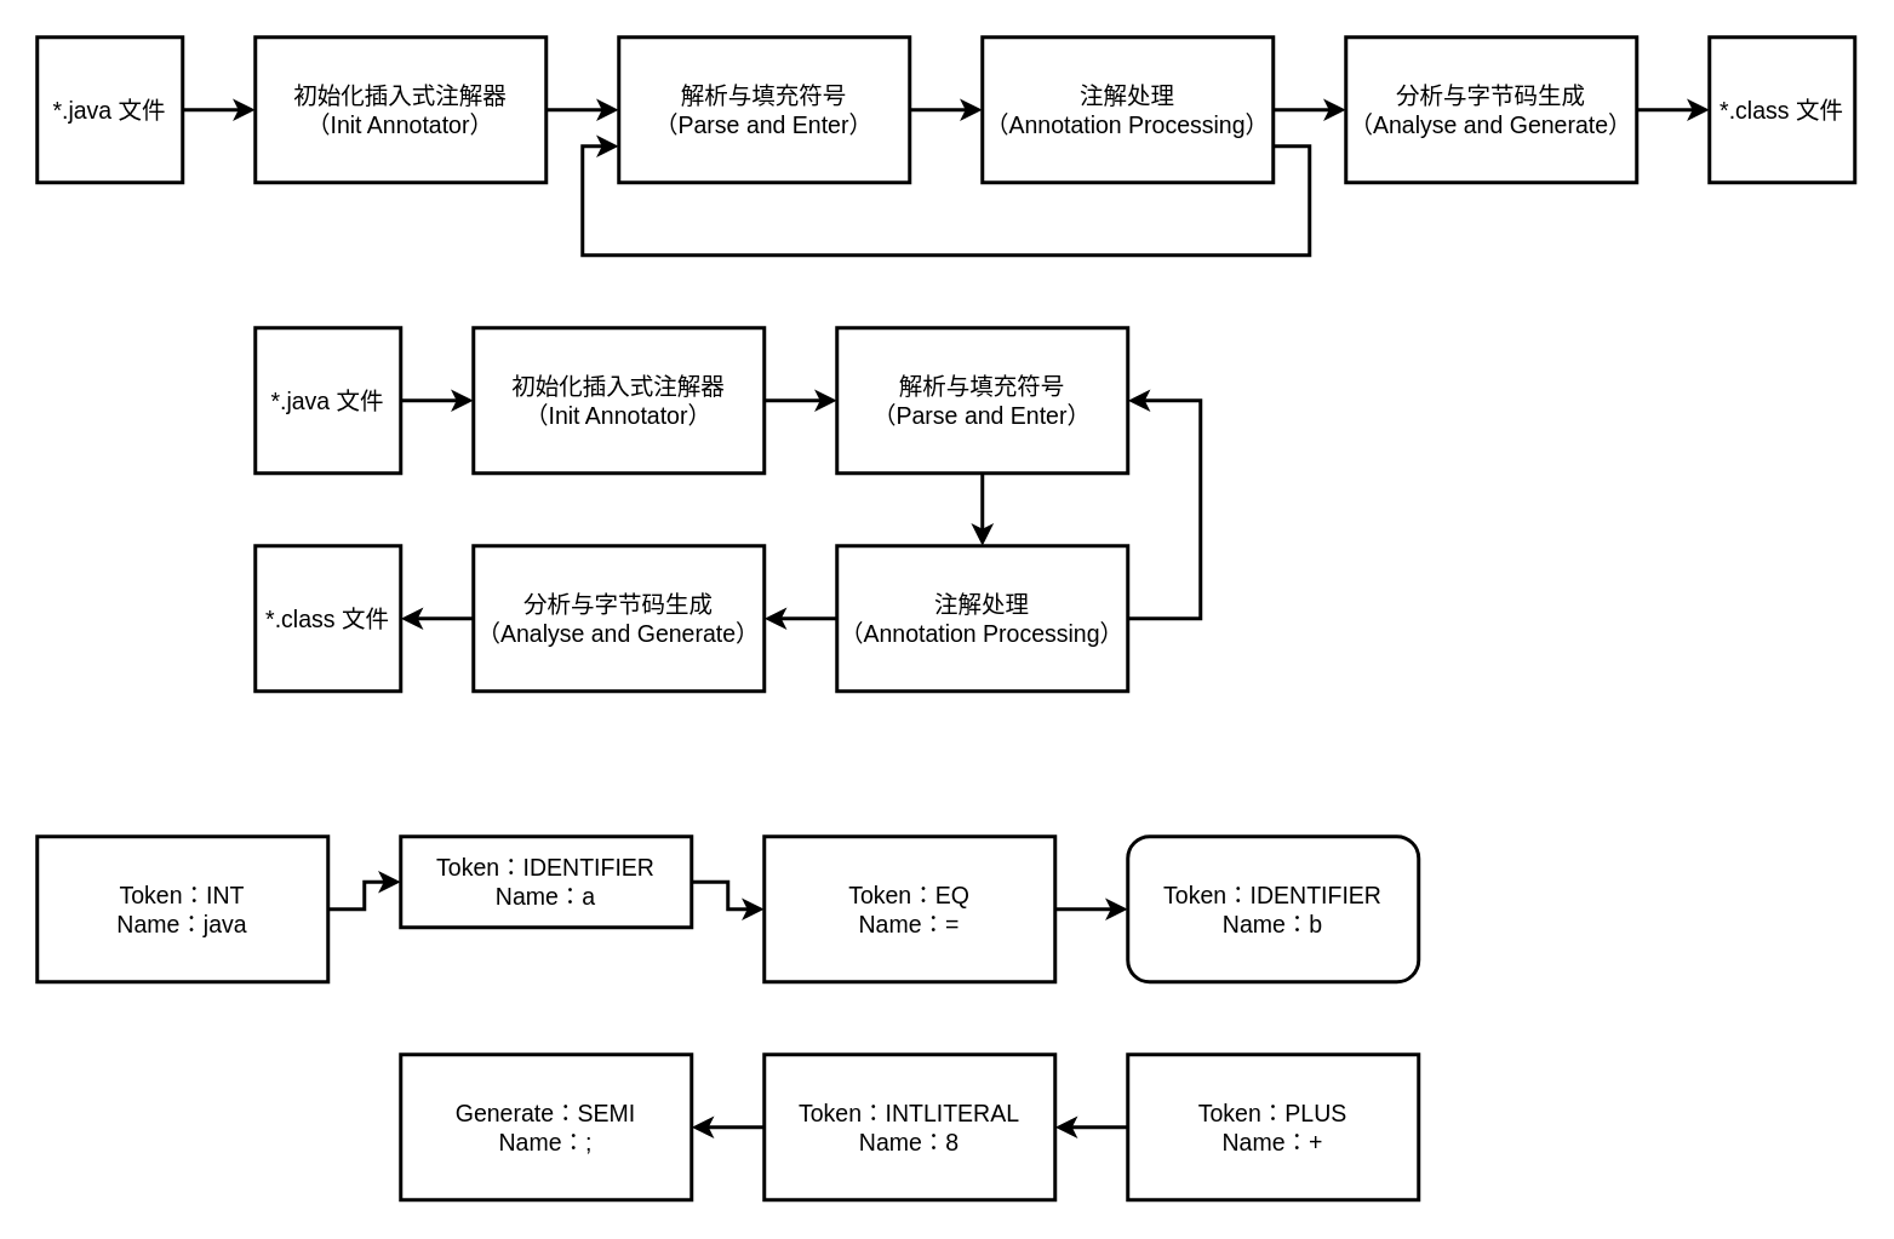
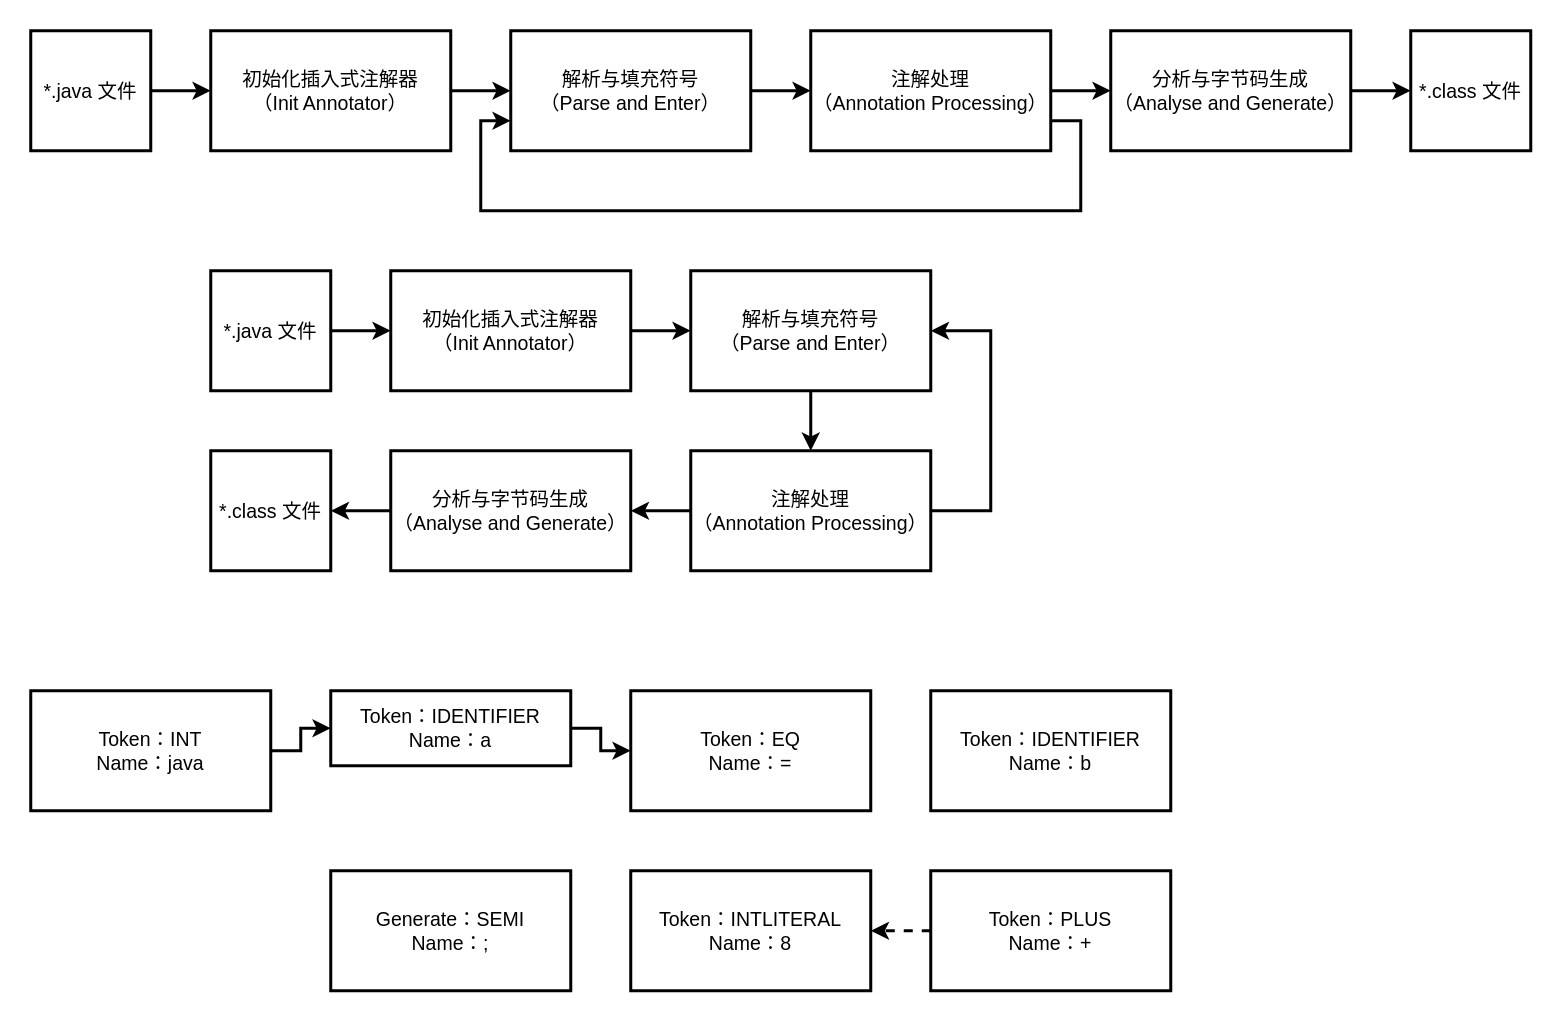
  <mxCell id="0" />
  <mxCell id="1" parent="0" />
  <mxCell id="2" value="" style="edgeStyle=orthogonalEdgeStyle;rounded=0;orthogonalLoop=1;jettySize=auto;html=1;fontSize=13;strokeWidth=2;" edge="1" parent="1" source="3" target="13"><mxGeometry relative="1" as="geometry" /></mxCell>
  <mxCell id="3" value="*.java 文件" style="rounded=0;whiteSpace=wrap;html=1;fontSize=13;strokeWidth=2;" vertex="1" parent="1"><mxGeometry x="20" y="20" width="80" height="80" as="geometry" /></mxCell>
  <mxCell id="4" value="" style="edgeStyle=orthogonalEdgeStyle;rounded=0;orthogonalLoop=1;jettySize=auto;html=1;fontSize=13;strokeWidth=2;" edge="1" parent="1" source="5" target="8"><mxGeometry relative="1" as="geometry" /></mxCell>
  <mxCell id="5" value="解析与填充符号&lt;br style=&quot;font-size: 13px;&quot;&gt;（Parse and Enter）" style="rounded=0;whiteSpace=wrap;html=1;fontSize=13;strokeWidth=2;" vertex="1" parent="1"><mxGeometry x="340" y="20" width="160" height="80" as="geometry" /></mxCell>
  <mxCell id="6" value="" style="edgeStyle=orthogonalEdgeStyle;rounded=0;orthogonalLoop=1;jettySize=auto;html=1;fontSize=13;strokeWidth=2;" edge="1" parent="1" source="8" target="10"><mxGeometry relative="1" as="geometry" /></mxCell>
  <mxCell id="7" style="edgeStyle=orthogonalEdgeStyle;rounded=0;orthogonalLoop=1;jettySize=auto;html=1;entryX=0;entryY=0.75;entryDx=0;entryDy=0;fontSize=13;exitX=1;exitY=0.75;exitDx=0;exitDy=0;strokeWidth=2;" edge="1" parent="1" source="8" target="5"><mxGeometry relative="1" as="geometry"><Array as="points"><mxPoint x="720" y="80" /><mxPoint x="720" y="140" /><mxPoint x="320" y="140" /><mxPoint x="320" y="80" /></Array></mxGeometry></mxCell>
  <mxCell id="8" value="注解处理&lt;br style=&quot;font-size: 13px;&quot;&gt;（Annotation Processing）" style="rounded=0;whiteSpace=wrap;html=1;fontSize=13;strokeWidth=2;" vertex="1" parent="1"><mxGeometry x="540" y="20" width="160" height="80" as="geometry" /></mxCell>
  <mxCell id="9" value="" style="edgeStyle=orthogonalEdgeStyle;rounded=0;orthogonalLoop=1;jettySize=auto;html=1;fontSize=13;strokeWidth=2;" edge="1" parent="1" source="10" target="11"><mxGeometry relative="1" as="geometry" /></mxCell>
  <mxCell id="10" value="分析与字节码生成&lt;br style=&quot;font-size: 13px;&quot;&gt;（Analyse and Generate）" style="rounded=0;whiteSpace=wrap;html=1;fontSize=13;strokeWidth=2;" vertex="1" parent="1"><mxGeometry x="740" y="20" width="160" height="80" as="geometry" /></mxCell>
  <mxCell id="11" value="*.class 文件" style="rounded=0;whiteSpace=wrap;html=1;fontSize=13;strokeWidth=2;" vertex="1" parent="1"><mxGeometry x="940" y="20" width="80" height="80" as="geometry" /></mxCell>
  <mxCell id="12" value="" style="edgeStyle=orthogonalEdgeStyle;rounded=0;orthogonalLoop=1;jettySize=auto;html=1;fontSize=13;strokeWidth=2;" edge="1" parent="1" source="13" target="5"><mxGeometry relative="1" as="geometry" /></mxCell>
  <mxCell id="13" value="初始化插入式注解器&lt;br&gt;（Init Annotator）" style="rounded=0;whiteSpace=wrap;html=1;fontSize=13;strokeWidth=2;" vertex="1" parent="1"><mxGeometry x="140" y="20" width="160" height="80" as="geometry" /></mxCell>
  <mxCell id="14" value="" style="edgeStyle=orthogonalEdgeStyle;rounded=0;orthogonalLoop=1;jettySize=auto;html=1;fontSize=13;strokeWidth=2;" edge="1" parent="1" source="15" target="17"><mxGeometry relative="1" as="geometry" /></mxCell>
  <mxCell id="15" value="*.java 文件" style="rounded=0;whiteSpace=wrap;html=1;fontSize=13;strokeWidth=2;" vertex="1" parent="1"><mxGeometry x="140" y="180" width="80" height="80" as="geometry" /></mxCell>
  <mxCell id="16" value="" style="edgeStyle=orthogonalEdgeStyle;rounded=0;orthogonalLoop=1;jettySize=auto;html=1;fontSize=13;strokeWidth=2;" edge="1" parent="1" source="17" target="19"><mxGeometry relative="1" as="geometry" /></mxCell>
  <mxCell id="17" value="初始化插入式注解器&lt;br&gt;（Init Annotator）" style="rounded=0;whiteSpace=wrap;html=1;fontSize=13;strokeWidth=2;" vertex="1" parent="1"><mxGeometry x="260" y="180" width="160" height="80" as="geometry" /></mxCell>
  <mxCell id="18" value="" style="edgeStyle=orthogonalEdgeStyle;rounded=0;orthogonalLoop=1;jettySize=auto;html=1;fontSize=13;strokeWidth=2;" edge="1" parent="1" source="19" target="22"><mxGeometry relative="1" as="geometry" /></mxCell>
  <mxCell id="19" value="解析与填充符号&lt;br style=&quot;font-size: 13px;&quot;&gt;（Parse and Enter）" style="rounded=0;whiteSpace=wrap;html=1;fontSize=13;strokeWidth=2;" vertex="1" parent="1"><mxGeometry x="460" y="180" width="160" height="80" as="geometry" /></mxCell>
  <mxCell id="20" value="" style="edgeStyle=orthogonalEdgeStyle;rounded=0;orthogonalLoop=1;jettySize=auto;html=1;fontSize=13;strokeWidth=2;" edge="1" parent="1" source="22" target="24"><mxGeometry relative="1" as="geometry" /></mxCell>
  <mxCell id="21" style="edgeStyle=orthogonalEdgeStyle;rounded=0;orthogonalLoop=1;jettySize=auto;html=1;entryX=1;entryY=0.5;entryDx=0;entryDy=0;fontSize=13;strokeWidth=2;exitX=1;exitY=0.5;exitDx=0;exitDy=0;" edge="1" parent="1" source="22" target="19"><mxGeometry relative="1" as="geometry"><Array as="points"><mxPoint x="660" y="340" /><mxPoint x="660" y="220" /></Array></mxGeometry></mxCell>
  <mxCell id="22" value="注解处理&lt;br style=&quot;font-size: 13px;&quot;&gt;（Annotation Processing）" style="rounded=0;whiteSpace=wrap;html=1;fontSize=13;strokeWidth=2;" vertex="1" parent="1"><mxGeometry x="460" y="300" width="160" height="80" as="geometry" /></mxCell>
  <mxCell id="23" value="" style="edgeStyle=orthogonalEdgeStyle;rounded=0;orthogonalLoop=1;jettySize=auto;html=1;fontSize=13;strokeWidth=2;" edge="1" parent="1" source="24" target="25"><mxGeometry relative="1" as="geometry" /></mxCell>
  <mxCell id="24" value="分析与字节码生成&lt;br style=&quot;font-size: 13px;&quot;&gt;（Analyse and Generate）" style="rounded=0;whiteSpace=wrap;html=1;fontSize=13;strokeWidth=2;" vertex="1" parent="1"><mxGeometry x="260" y="300" width="160" height="80" as="geometry" /></mxCell>
  <mxCell id="25" value="*.class 文件" style="rounded=0;whiteSpace=wrap;html=1;fontSize=13;strokeWidth=2;" vertex="1" parent="1"><mxGeometry x="140" y="300" width="80" height="80" as="geometry" /></mxCell>
  <mxCell id="26" value="" style="edgeStyle=orthogonalEdgeStyle;rounded=0;orthogonalLoop=1;jettySize=auto;html=1;fontSize=13;strokeWidth=2;" edge="1" parent="1" source="27" target="29"><mxGeometry relative="1" as="geometry" /></mxCell>
  <mxCell id="27" value="Token：INT&lt;br&gt;Name：java" style="rounded=0;whiteSpace=wrap;html=1;fontSize=13;strokeWidth=2;" vertex="1" parent="1"><mxGeometry x="20" y="460" width="160" height="80" as="geometry" /></mxCell>
  <mxCell id="28" value="" style="edgeStyle=orthogonalEdgeStyle;rounded=0;orthogonalLoop=1;jettySize=auto;html=1;fontSize=13;strokeWidth=2;" edge="1" parent="1" source="29" target="31"><mxGeometry relative="1" as="geometry" /></mxCell>
  <mxCell id="29" value="Token：IDENTIFIER&lt;br&gt;Name：a" style="rounded=0;whiteSpace=wrap;html=1;fontSize=13;strokeWidth=2;" vertex="1" parent="1"><mxGeometry x="220" y="460" width="160" height="50" as="geometry" /></mxCell>
- <mxCell id="30" value="" style="edgeStyle=orthogonalEdgeStyle;rounded=0;orthogonalLoop=1;jettySize=auto;html=1;fontSize=13;strokeWidth=2;" edge="1" parent="1" source="31" target="32"><mxGeometry relative="1" as="geometry" /></mxCell>
  <mxCell id="31" value="Token：EQ&lt;br&gt;Name：=" style="rounded=0;whiteSpace=wrap;html=1;fontSize=13;strokeWidth=2;" vertex="1" parent="1"><mxGeometry x="420" y="460" width="160" height="80" as="geometry" /></mxCell>
- <mxCell id="32" value="Token：IDENTIFIER&lt;br&gt;Name：b" style="whiteSpace=wrap;html=1;fontSize=13;strokeWidth=2;rounded=1;" vertex="1" parent="1"><mxGeometry x="620" y="460" width="160" height="80" as="geometry" /></mxCell>
- <mxCell id="33" value="" style="edgeStyle=orthogonalEdgeStyle;rounded=0;orthogonalLoop=1;jettySize=auto;html=1;fontSize=13;strokeWidth=2;" edge="1" parent="1" source="34" target="36"><mxGeometry relative="1" as="geometry" /></mxCell>
+ <mxCell id="32" value="Token：IDENTIFIER&lt;br&gt;Name：b" style="rounded=0;whiteSpace=wrap;html=1;fontSize=13;strokeWidth=2;" vertex="1" parent="1"><mxGeometry x="620" y="460" width="160" height="80" as="geometry" /></mxCell>
+ <mxCell id="33" value="" style="edgeStyle=orthogonalEdgeStyle;rounded=0;orthogonalLoop=1;jettySize=auto;html=1;fontSize=13;strokeWidth=2;dashed=1;" edge="1" parent="1" source="34" target="36"><mxGeometry relative="1" as="geometry" /></mxCell>
  <mxCell id="34" value="Token：PLUS&lt;br&gt;Name：+" style="rounded=0;whiteSpace=wrap;html=1;fontSize=13;strokeWidth=2;" vertex="1" parent="1"><mxGeometry x="620" y="580" width="160" height="80" as="geometry" /></mxCell>
- <mxCell id="35" value="" style="edgeStyle=orthogonalEdgeStyle;rounded=0;orthogonalLoop=1;jettySize=auto;html=1;fontSize=13;strokeWidth=2;" edge="1" parent="1" source="36" target="37"><mxGeometry relative="1" as="geometry" /></mxCell>
  <mxCell id="36" value="Token：INTLITERAL&lt;br&gt;Name：8" style="rounded=0;whiteSpace=wrap;html=1;fontSize=13;strokeWidth=2;" vertex="1" parent="1"><mxGeometry x="420" y="580" width="160" height="80" as="geometry" /></mxCell>
  <mxCell id="37" value="Generate：SEMI&lt;br&gt;Name：;" style="rounded=0;whiteSpace=wrap;html=1;fontSize=13;strokeWidth=2;" vertex="1" parent="1"><mxGeometry x="220" y="580" width="160" height="80" as="geometry" /></mxCell>
